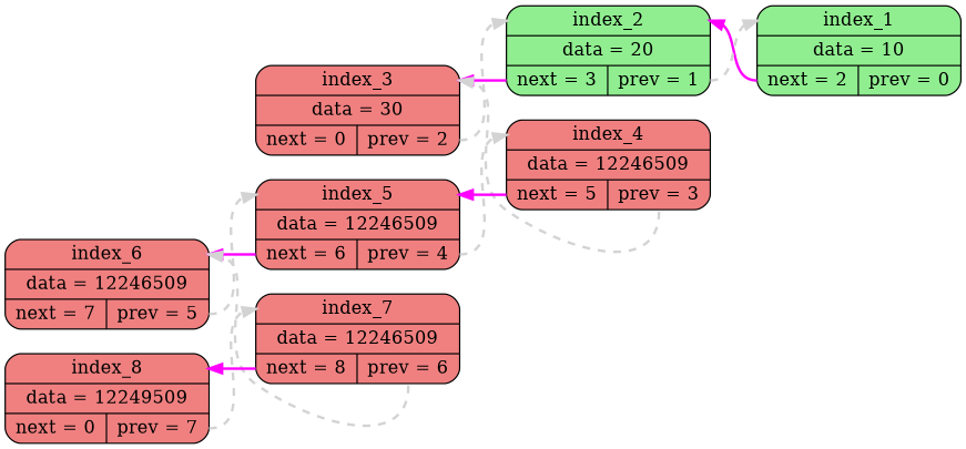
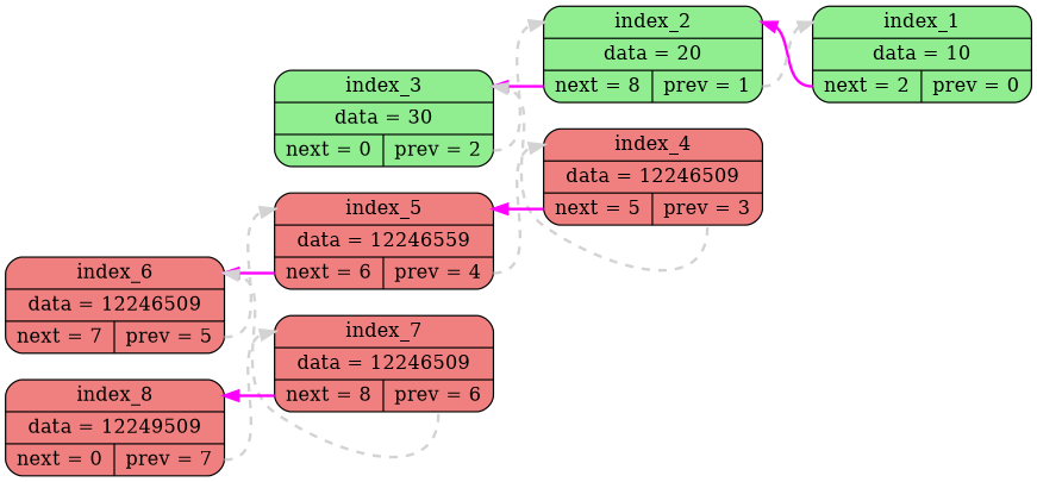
  digraph {
    rankdir=RL
    splines=true
    node [fillcolor=lightcoral shape=Mrecord style=filled]
    edge [arrowhead=normal color=lightgrey headport=h style="bold,dashed" tailport=p]
    n1 [fillcolor=lightgreen label="<h> index_1 | <d> data = 10 | { <n> next = 2 | <p> prev = 0 }"]
-   n2 [fillcolor=lightgreen label="<h> index_2 | <d> data = 20 | { <n> next = 3 | <p> prev = 1 }"]
-   n3 [label="<h> index_3 | <d> data = 30 | { <n> next = 0 | <p> prev = 2 }"]
+   n2 [fillcolor=lightgreen label="<h> index_2 | <d> data = 20 | { <n> next = 8 | <p> prev = 1 }"]
+   n3 [fillcolor=lightgreen label="<h> index_3 | <d> data = 30 | { <n> next = 0 | <p> prev = 2 }"]
    n4 [label="<h> index_4 | <d> data = 12246509 | { <n> next = 5 | <p> prev = 3 }"]
-   n5 [label="<h> index_5 | <d> data = 12246509 | { <n> next = 6 | <p> prev = 4 }"]
+   n5 [label="<h> index_5 | <d> data = 12246559 | { <n> next = 6 | <p> prev = 4 }"]
    n6 [label="<h> index_6 | <d> data = 12246509 | { <n> next = 7 | <p> prev = 5 }"]
    n7 [label="<h> index_7 | <d> data = 12246509 | { <n> next = 8 | <p> prev = 6 }"]
    n8 [label="<h> index_8 | <d> data = 12249509 | { <n> next = 0 | <p> prev = 7 }"]
    n1 -> n2 [color=magenta style=bold tailport=n]
    n2 -> n1
    n2 -> n3 [color=magenta style=bold tailport=n]
    n3 -> n2
    n4 -> n3
    n4 -> n5 [color=magenta style=bold tailport=n]
    n5 -> n4
    n5 -> n6 [color=magenta style=bold tailport=n]
    n6 -> n5
    n7 -> n6
    n7 -> n8 [color=magenta style=bold tailport=n]
    n8 -> n7
  }
